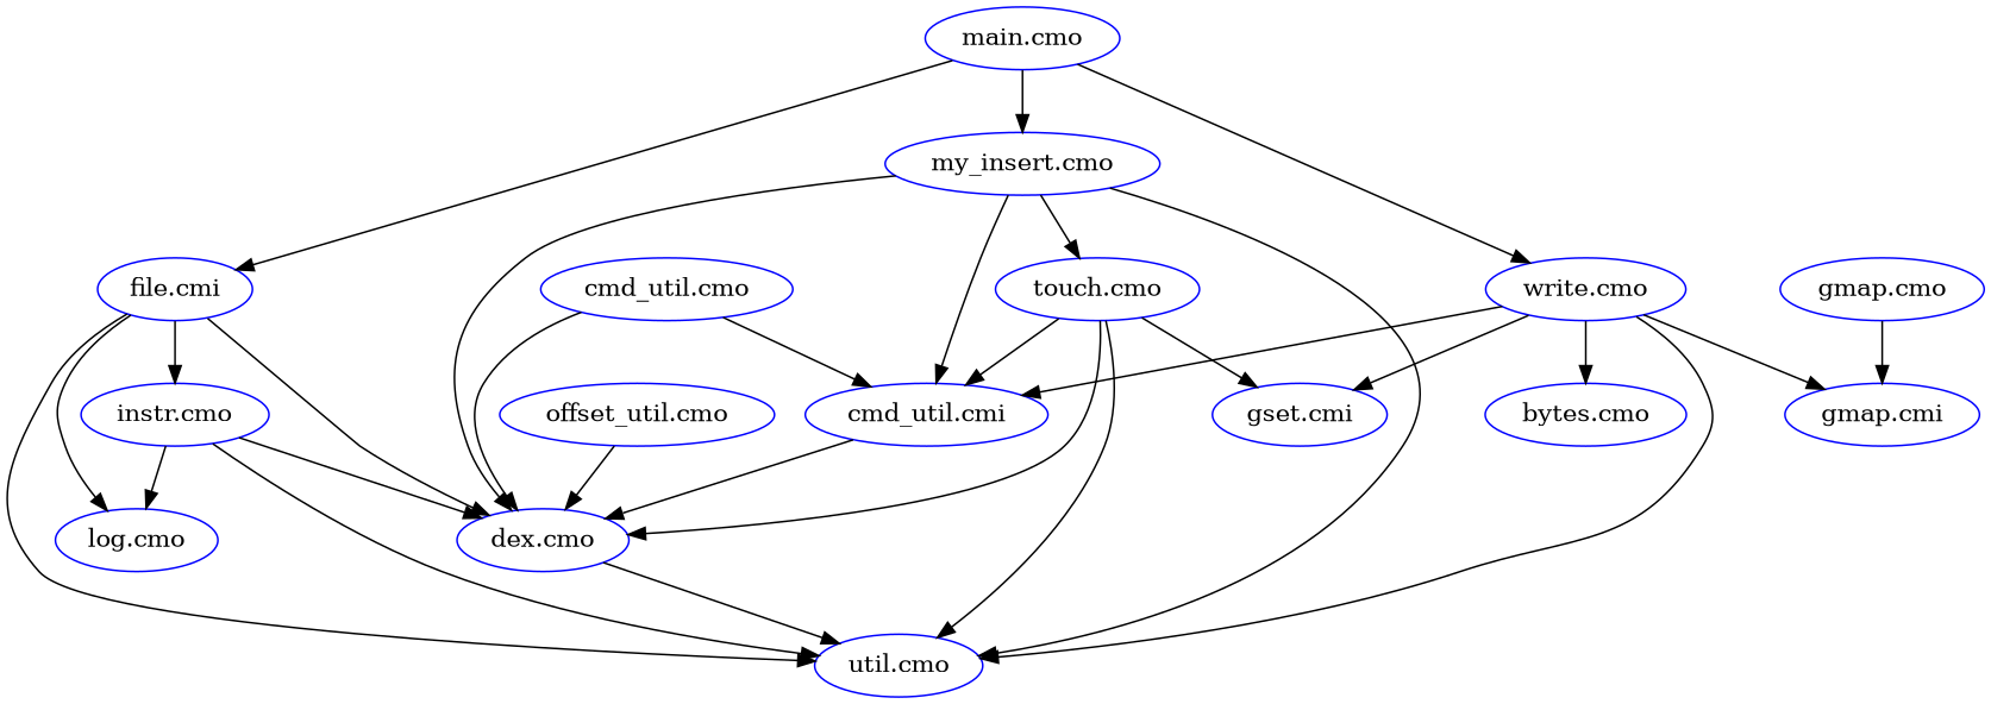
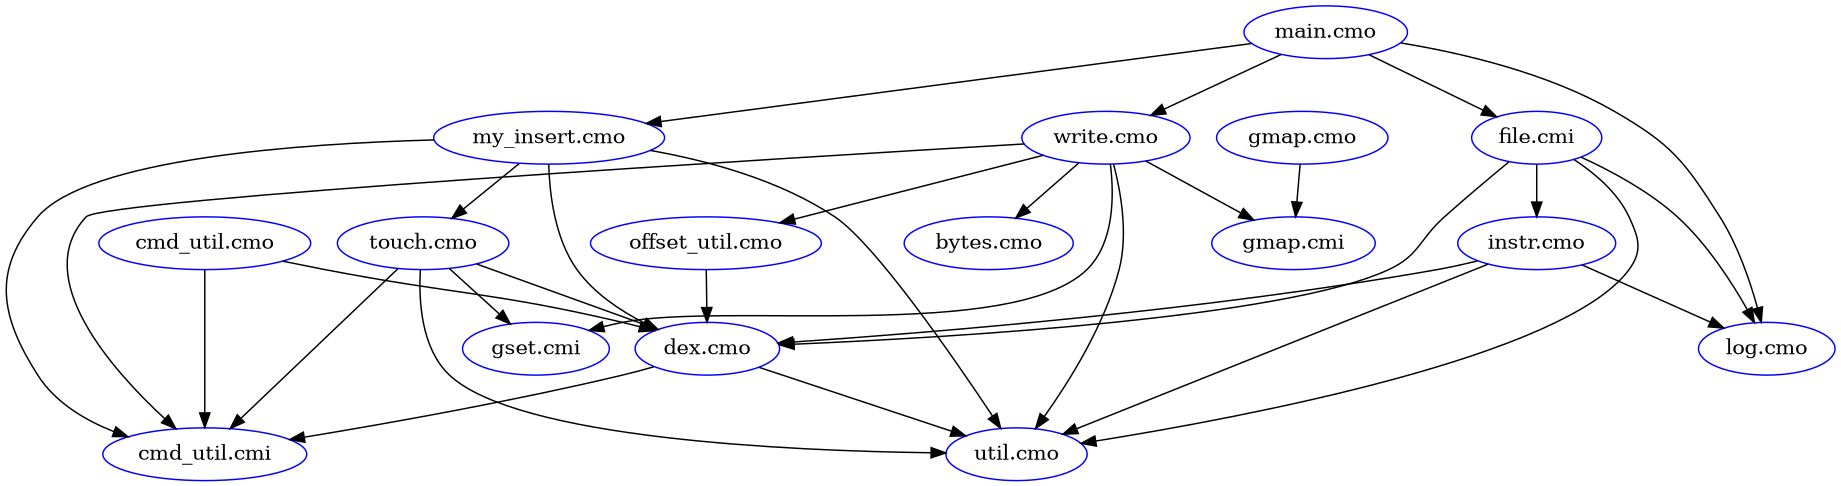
  digraph {
    node [color=blue shape=ellipse]
    n1 [label="bytes.cmo"]
    n2 [label="cmd_util.cmo"]
    n3 [label="dex.cmo"]
    n4 [label="cmd_util.cmi"]
    n5 [label="util.cmo"]
    n6 [label="file.cmi"]
    n7 [label="log.cmo"]
    n8 [label="instr.cmo"]
    n9 [label="gmap.cmo"]
    n10 [label="gmap.cmi"]
    n11 [label="gset.cmi"]
    n12 [label="main.cmo"]
    n13 [label="write.cmo"]
    n14 [label="my_insert.cmo"]
    n15 [label="offset_util.cmo"]
    n16 [label="touch.cmo"]
    n2 -> n3
    n2 -> n4
    n3 -> n5
-   n4 -> n3
+   n3 -> n4
    n6 -> n3
    n6 -> n5
    n6 -> n7
    n6 -> n8
    n8 -> n3
    n8 -> n5
    n8 -> n7
    n9 -> n10
    n12 -> n6
+   n12 -> n7
    n12 -> n13
    n12 -> n14
    n13 -> n1
    n13 -> n4
    n13 -> n5
    n13 -> n10
    n13 -> n11
+   n13 -> n15
    n14 -> n3
    n14 -> n4
    n14 -> n5
    n14 -> n16
    n15 -> n3
    n16 -> n3
    n16 -> n4
    n16 -> n5
    n16 -> n11
  }
